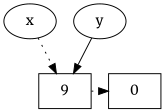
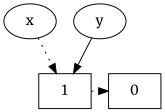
  digraph {
    fontname=Merriweather
    node [fontname=Merriweather]
    edge [fontname=Merriweather style=dotted]
    n1 [label=x]
    n2 [label=y]
    n3 [label=0 shape=box]
-   n4 [label=9 shape=box]
+   n4 [label=1 shape=box]
    subgraph sub_1 {
      rank=same
      n1
    }
    subgraph sub_2 {
    }
    subgraph sub_3 {
      rank=same
      n2
    }
    subgraph sub_4 {
      rank=same
      subgraph sub_5 {
        rank=same
        n3
        n4
      }
    }
    n1 -> n4
    n2 -> n4 [style=""]
    n4 -> n3
  }
